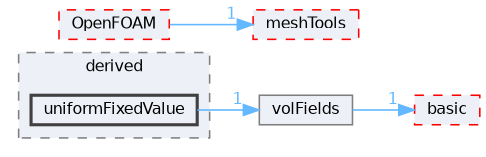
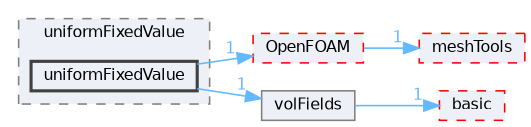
  digraph {
    compound=true
    rankdir=LR
    node [color=red fillcolor="#edf0f7" fontname=Helvetica fontsize=10 shape=box style="filled,dashed"]
    edge [color=steelblue1 fontcolor=steelblue1 fontname=Helvetica fontsize=10 headlabel=1 labeldistance=1.5 labelfontname=Helvetica labelfontsize=10]
    n1 [color=grey25 height=0.2 label=uniformFixedValue style="filled,bold" width=0.4]
    n2 [height=0.2 label=OpenFOAM width=0.4]
    n3 [color=grey50 height=0.2 label=volFields style=filled width=0.4]
    n4 [height=0.2 label=basic width=0.4]
    n5 [height=0.2 label=meshTools width=0.4]
    subgraph cluster_1 {
      bgcolor="#edf0f7"
      fontname=Helvetica
      fontsize=10
-     label=derived
+     label=uniformFixedValue
      pencolor=grey50
      style="filled,dashed"
      n1
    }
+   n1 -> n2
    n1 -> n3
    n2 -> n5
    n3 -> n4
  }
